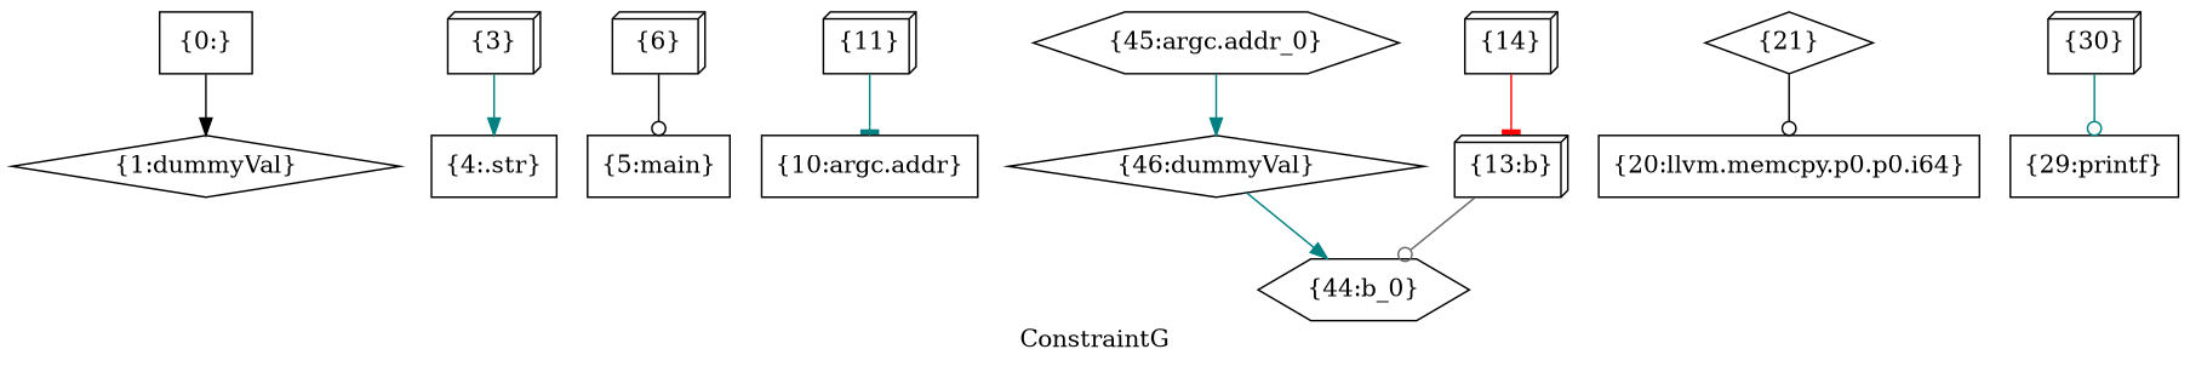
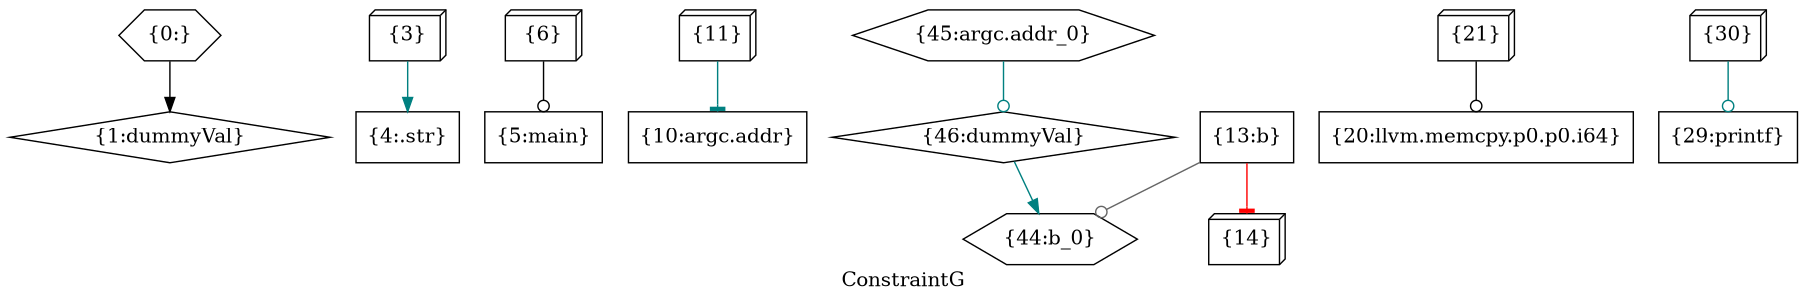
  digraph {
    label=ConstraintG
    node [shape=box]
    edge [arrowhead=normal color=teal]
-   n1 [label="{0:}"]
+   n1 [label="{0:}" shape=hexagon]
    n2 [label="{1:dummyVal}" shape=diamond]
    n3 [label="{3}" shape=box3d]
    n4 [label="{4:.str}"]
    n5 [label="{5:main}"]
    n6 [label="{6}" shape=box3d]
    n7 [label="{10:argc.addr}"]
    n8 [label="{45:argc.addr_0}" shape=hexagon]
    n9 [label="{46:dummyVal}" shape=diamond]
    n10 [label="{44:b_0}" shape=hexagon]
    n11 [label="{11}" shape=box3d]
-   n12 [label="{13:b}" shape=box3d]
+   n12 [label="{13:b}"]
    n13 [label="{14}" shape=box3d]
    n14 [label="{20:llvm.memcpy.p0.p0.i64}"]
-   n15 [label="{21}" shape=diamond]
+   n15 [label="{21}" shape=box3d]
    n16 [label="{29:printf}"]
    n17 [label="{30}" shape=box3d]
    n1 -> n2 [color=black]
    n3 -> n4
    n6 -> n5 [arrowhead=odot color=black]
-   n8 -> n9
+   n8 -> n9 [arrowhead=odot]
    n9 -> n10
    n11 -> n7 [arrowhead=tee]
    n12 -> n10 [arrowhead=odot color=gray40]
-   n13 -> n12 [arrowhead=tee color=red]
+   n12 -> n13 [arrowhead=tee color=red]
    n15 -> n14 [arrowhead=odot color=black]
    n17 -> n16 [arrowhead=odot]
  }
